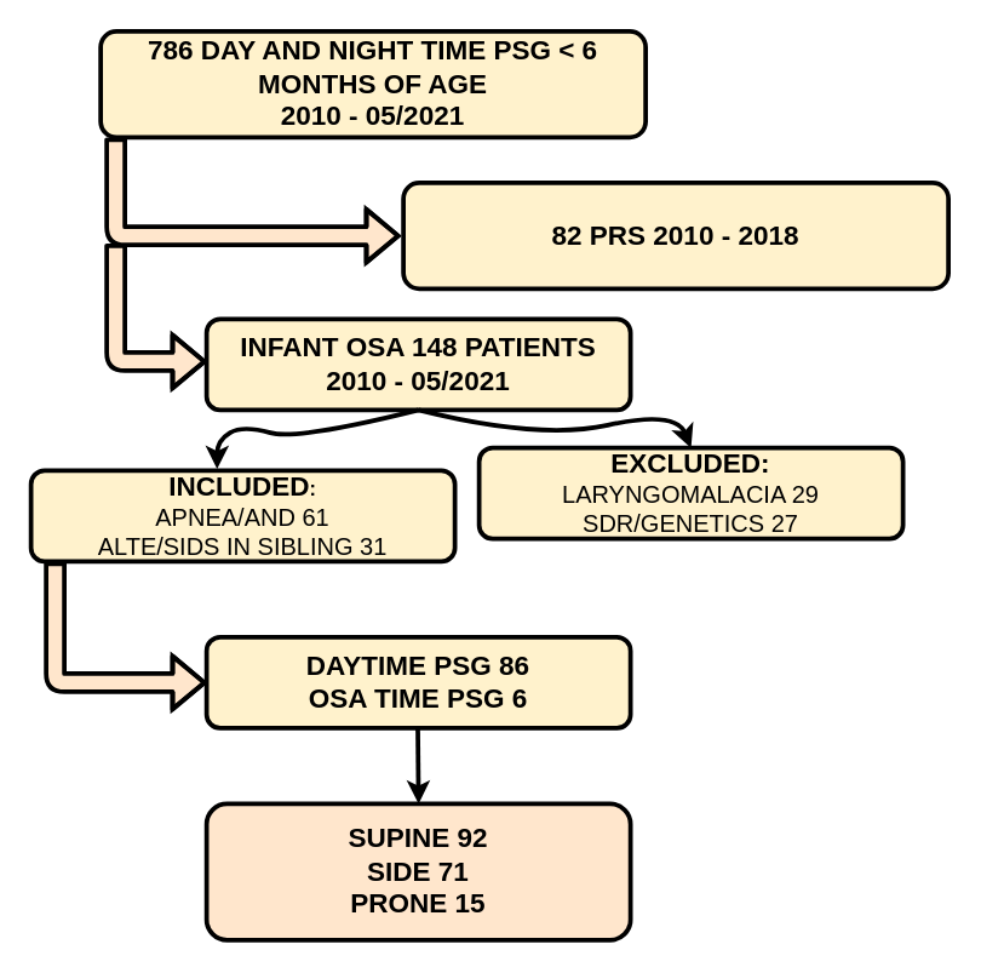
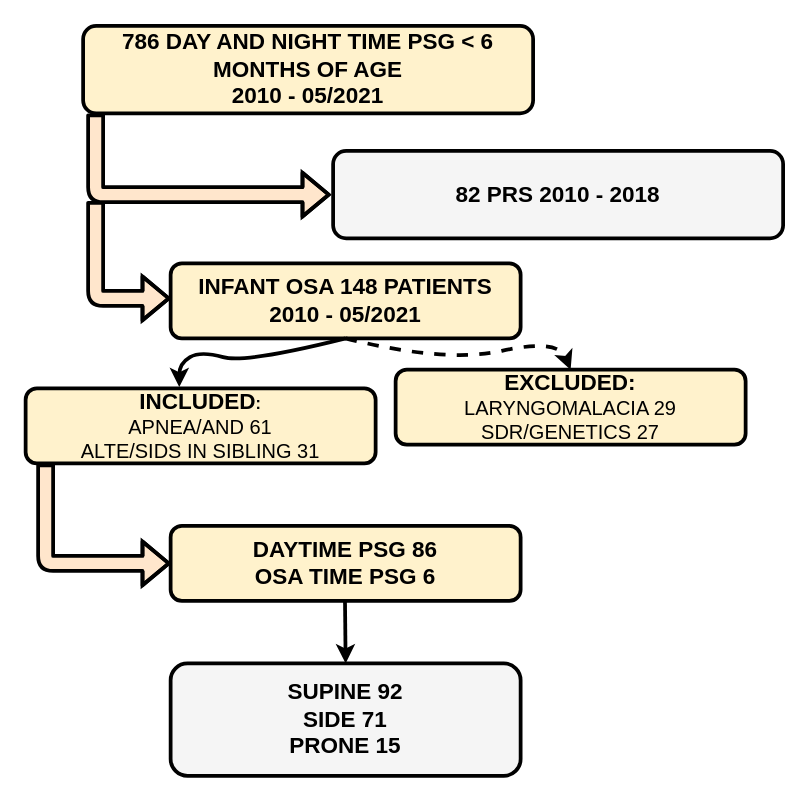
  <mxCell id="0" />
  <mxCell id="1" parent="0" />
  <mxCell id="2" value="&lt;font size=&quot;4&quot;&gt;&lt;b&gt;786 DAY AND NIGHT TIME PSG &amp;lt; 6 MONTHS OF AGE &lt;br&gt;2010 - 05/2021&lt;br&gt;&lt;/b&gt;&lt;/font&gt;" style="rounded=1;whiteSpace=wrap;html=1;fillColor=#fff2cc;strokeWidth=3;" parent="1" vertex="1"><mxGeometry x="66" y="20" width="360" height="70" as="geometry" /></mxCell>
- <mxCell id="3" value="&lt;font size=&quot;4&quot;&gt;&lt;b&gt;82 PRS 2010 - 2018&lt;br&gt;&lt;/b&gt;&lt;/font&gt;" style="rounded=1;whiteSpace=wrap;html=1;fillColor=#fff2cc;strokeWidth=3;" parent="1" vertex="1"><mxGeometry x="266" y="120" width="360" height="70" as="geometry" /></mxCell>
+ <mxCell id="3" value="&lt;font size=&quot;4&quot;&gt;&lt;b&gt;82 PRS 2010 - 2018&lt;br&gt;&lt;/b&gt;&lt;/font&gt;" style="rounded=1;whiteSpace=wrap;html=1;fillColor=#f5f5f5;strokeWidth=3;" parent="1" vertex="1"><mxGeometry x="266" y="120" width="360" height="70" as="geometry" /></mxCell>
  <mxCell id="4" value="&lt;b&gt;&lt;font style=&quot;font-size: 18px&quot;&gt;INCLUDED&lt;/font&gt;&lt;font size=&quot;2&quot;&gt;:&lt;/font&gt;&lt;br&gt;&lt;/b&gt;&lt;font style=&quot;font-size: 16px&quot;&gt;APNEA/AND 61&lt;br&gt;&lt;/font&gt;&lt;font style=&quot;font-size: 16px&quot;&gt;ALTE/SIDS IN SIBLING 31&lt;/font&gt;" style="rounded=1;whiteSpace=wrap;html=1;fillColor=#fff2cc;strokeWidth=3;" parent="1" vertex="1"><mxGeometry x="20" y="310" width="280" height="60" as="geometry" /></mxCell>
  <mxCell id="5" value="&lt;b&gt;&lt;font style=&quot;font-size: 18px&quot;&gt;INFANT OSA 148 PATIENTS 2010 - 05/2021&lt;/font&gt;&lt;/b&gt;" style="rounded=1;whiteSpace=wrap;html=1;fillColor=#fff2cc;strokeWidth=3;" parent="1" vertex="1"><mxGeometry x="136" y="210" width="280" height="60" as="geometry" /></mxCell>
  <mxCell id="6" value="" style="shape=flexArrow;endArrow=classic;html=1;fillColor=#ffe6cc;strokeWidth=3;" parent="1" edge="1"><mxGeometry width="50" height="50" relative="1" as="geometry"><mxPoint x="76" y="160" as="sourcePoint" /><mxPoint x="136" y="238" as="targetPoint" /><Array as="points"><mxPoint x="76" y="238" /></Array></mxGeometry></mxCell>
  <mxCell id="7" value="&lt;font size=&quot;4&quot;&gt;&lt;b&gt;EXCLUDED:&lt;br&gt;&lt;/b&gt;&lt;/font&gt;&lt;font style=&quot;font-size: 16px&quot;&gt;&lt;font style=&quot;font-size: 16px&quot;&gt;LARYNGOMALACIA 29&lt;/font&gt;&lt;br&gt;&lt;font style=&quot;font-size: 16px&quot;&gt;SDR/GENETICS 27&lt;/font&gt;&lt;/font&gt;" style="rounded=1;whiteSpace=wrap;html=1;fillColor=#fff2cc;strokeWidth=3;" parent="1" vertex="1"><mxGeometry x="316" y="295" width="280" height="60" as="geometry" /></mxCell>
- <mxCell id="8" value="" style="endArrow=classic;html=1;strokeWidth=3;entryX=0.5;entryY=0;entryDx=0;entryDy=0;exitX=0.5;exitY=1;exitDx=0;exitDy=0;curved=1;" parent="1" source="5" target="7" edge="1"><mxGeometry width="50" height="50" relative="1" as="geometry"><mxPoint x="306" y="320" as="sourcePoint" /><mxPoint x="356" y="270" as="targetPoint" /><Array as="points"><mxPoint x="356" y="290" /><mxPoint x="446" y="270" /></Array></mxGeometry></mxCell>
+ <mxCell id="8" value="" style="endArrow=classic;html=1;strokeWidth=3;entryX=0.5;entryY=0;entryDx=0;entryDy=0;exitX=0.5;exitY=1;exitDx=0;exitDy=0;curved=1;dashed=1;" parent="1" source="5" target="7" edge="1"><mxGeometry width="50" height="50" relative="1" as="geometry"><mxPoint x="306" y="320" as="sourcePoint" /><mxPoint x="356" y="270" as="targetPoint" /><Array as="points"><mxPoint x="356" y="290" /><mxPoint x="446" y="270" /></Array></mxGeometry></mxCell>
  <mxCell id="9" value="" style="endArrow=classic;html=1;strokeWidth=3;entryX=0.439;entryY=-0.017;entryDx=0;entryDy=0;curved=1;entryPerimeter=0;" parent="1" target="4" edge="1"><mxGeometry width="50" height="50" relative="1" as="geometry"><mxPoint x="276" y="270" as="sourcePoint" /><mxPoint x="356" y="270" as="targetPoint" /><Array as="points"><mxPoint x="196" y="290" /><mxPoint x="160" y="280" /><mxPoint x="143" y="290" /></Array></mxGeometry></mxCell>
  <mxCell id="10" value="&lt;font size=&quot;4&quot;&gt;&lt;b&gt;DAYTIME PSG 86&lt;br&gt;&lt;/b&gt;&lt;/font&gt;&lt;b&gt;&lt;font style=&quot;font-size: 18px&quot;&gt;OSA TIME PSG 6&lt;/font&gt;&lt;/b&gt;" style="rounded=1;whiteSpace=wrap;html=1;fillColor=#fff2cc;strokeWidth=3;" parent="1" vertex="1"><mxGeometry x="136" y="420" width="280" height="60" as="geometry" /></mxCell>
  <mxCell id="11" value="" style="shape=flexArrow;endArrow=classic;html=1;fillColor=#ffe6cc;strokeWidth=3;entryX=0;entryY=0.5;entryDx=0;entryDy=0;" parent="1" target="10" edge="1"><mxGeometry width="50" height="50" relative="1" as="geometry"><mxPoint x="36" y="370" as="sourcePoint" /><mxPoint x="126" y="448" as="targetPoint" /><Array as="points"><mxPoint x="36" y="450" /></Array></mxGeometry></mxCell>
  <mxCell id="12" value="" style="shape=flexArrow;endArrow=classic;html=1;fillColor=#ffe6cc;strokeWidth=3;" parent="1" edge="1"><mxGeometry width="50" height="50" relative="1" as="geometry"><mxPoint x="76" y="90" as="sourcePoint" /><mxPoint x="264" y="155" as="targetPoint" /><Array as="points"><mxPoint x="76" y="155" /></Array></mxGeometry></mxCell>
- <mxCell id="13" value="&lt;font size=&quot;4&quot;&gt;&lt;b&gt;SUPINE 92&lt;br&gt;SIDE 71&lt;br&gt;PRONE 15&lt;br&gt;&lt;/b&gt;&lt;/font&gt;" style="rounded=1;whiteSpace=wrap;html=1;fillColor=#ffe6cc;strokeWidth=3;" parent="1" vertex="1"><mxGeometry x="136" y="530" width="280" height="90" as="geometry" /></mxCell>
+ <mxCell id="13" value="&lt;font size=&quot;4&quot;&gt;&lt;b&gt;SUPINE 92&lt;br&gt;SIDE 71&lt;br&gt;PRONE 15&lt;br&gt;&lt;/b&gt;&lt;/font&gt;" style="rounded=1;whiteSpace=wrap;html=1;fillColor=#f5f5f5;strokeWidth=3;" parent="1" vertex="1"><mxGeometry x="136" y="530" width="280" height="90" as="geometry" /></mxCell>
  <mxCell id="14" value="" style="endArrow=classic;html=1;strokeWidth=3;" parent="1" edge="1"><mxGeometry width="50" height="50" relative="1" as="geometry"><mxPoint x="275.5" y="480" as="sourcePoint" /><mxPoint x="276" y="530" as="targetPoint" /></mxGeometry></mxCell>
